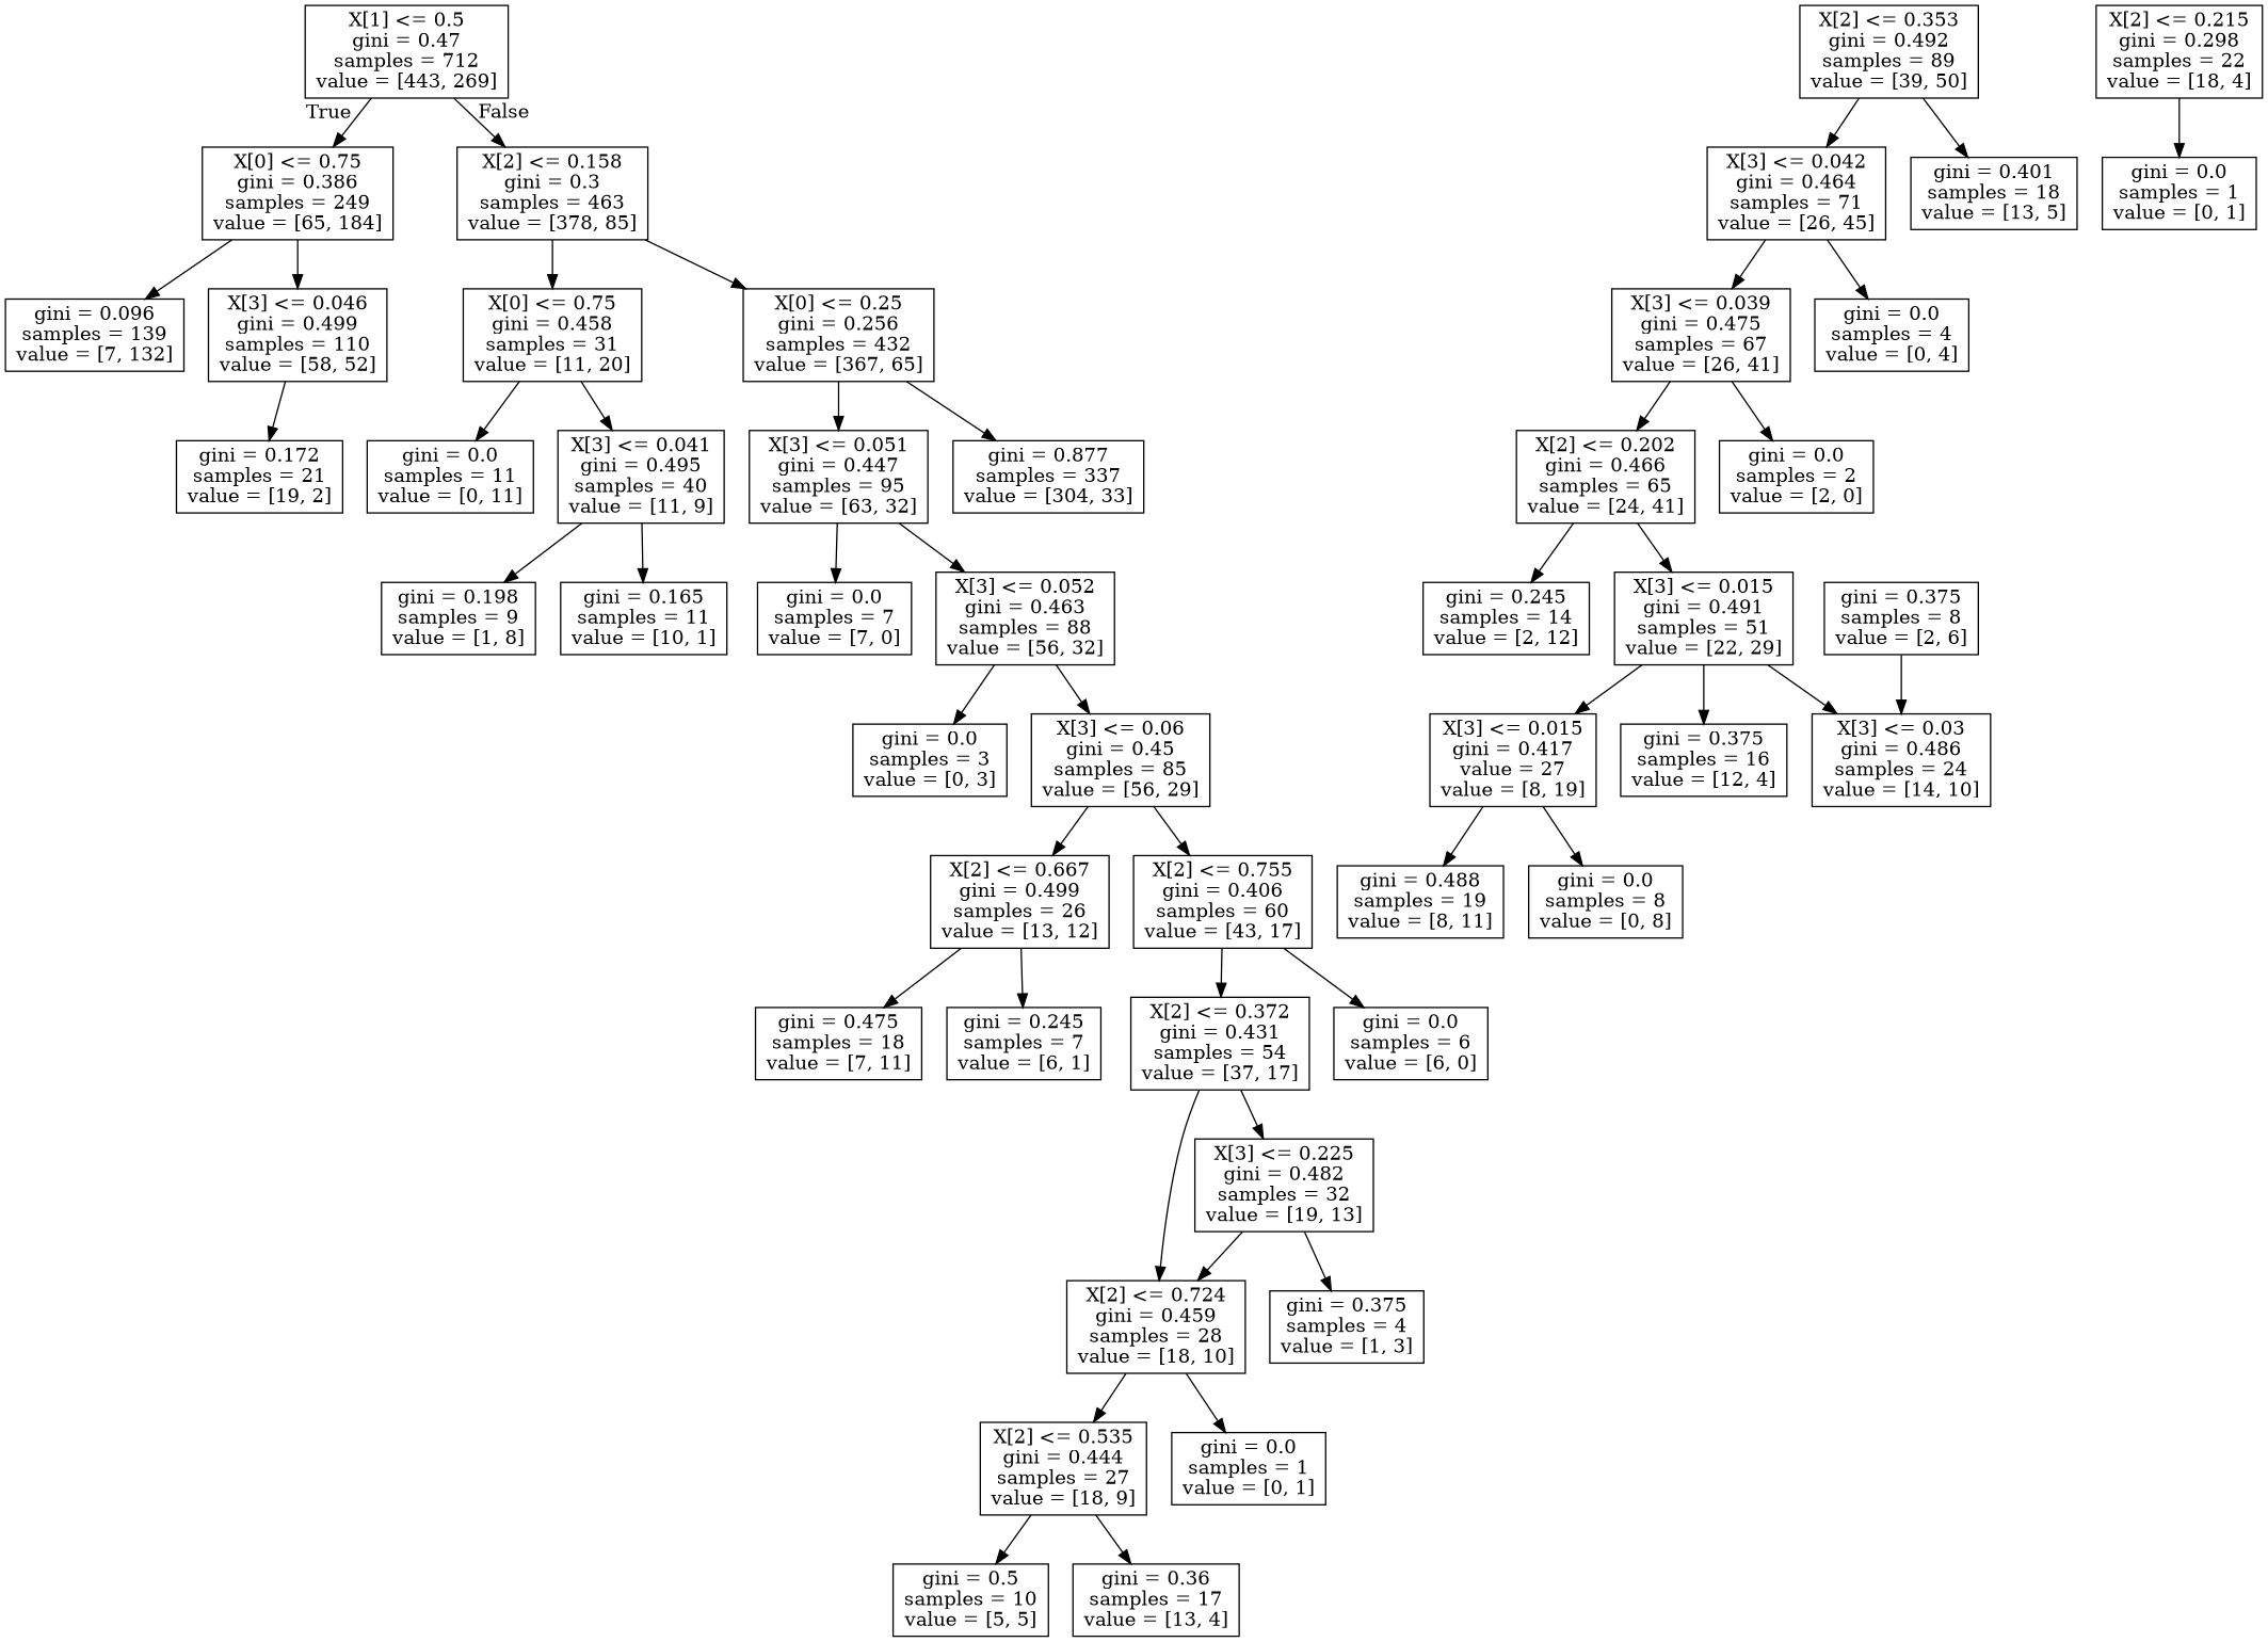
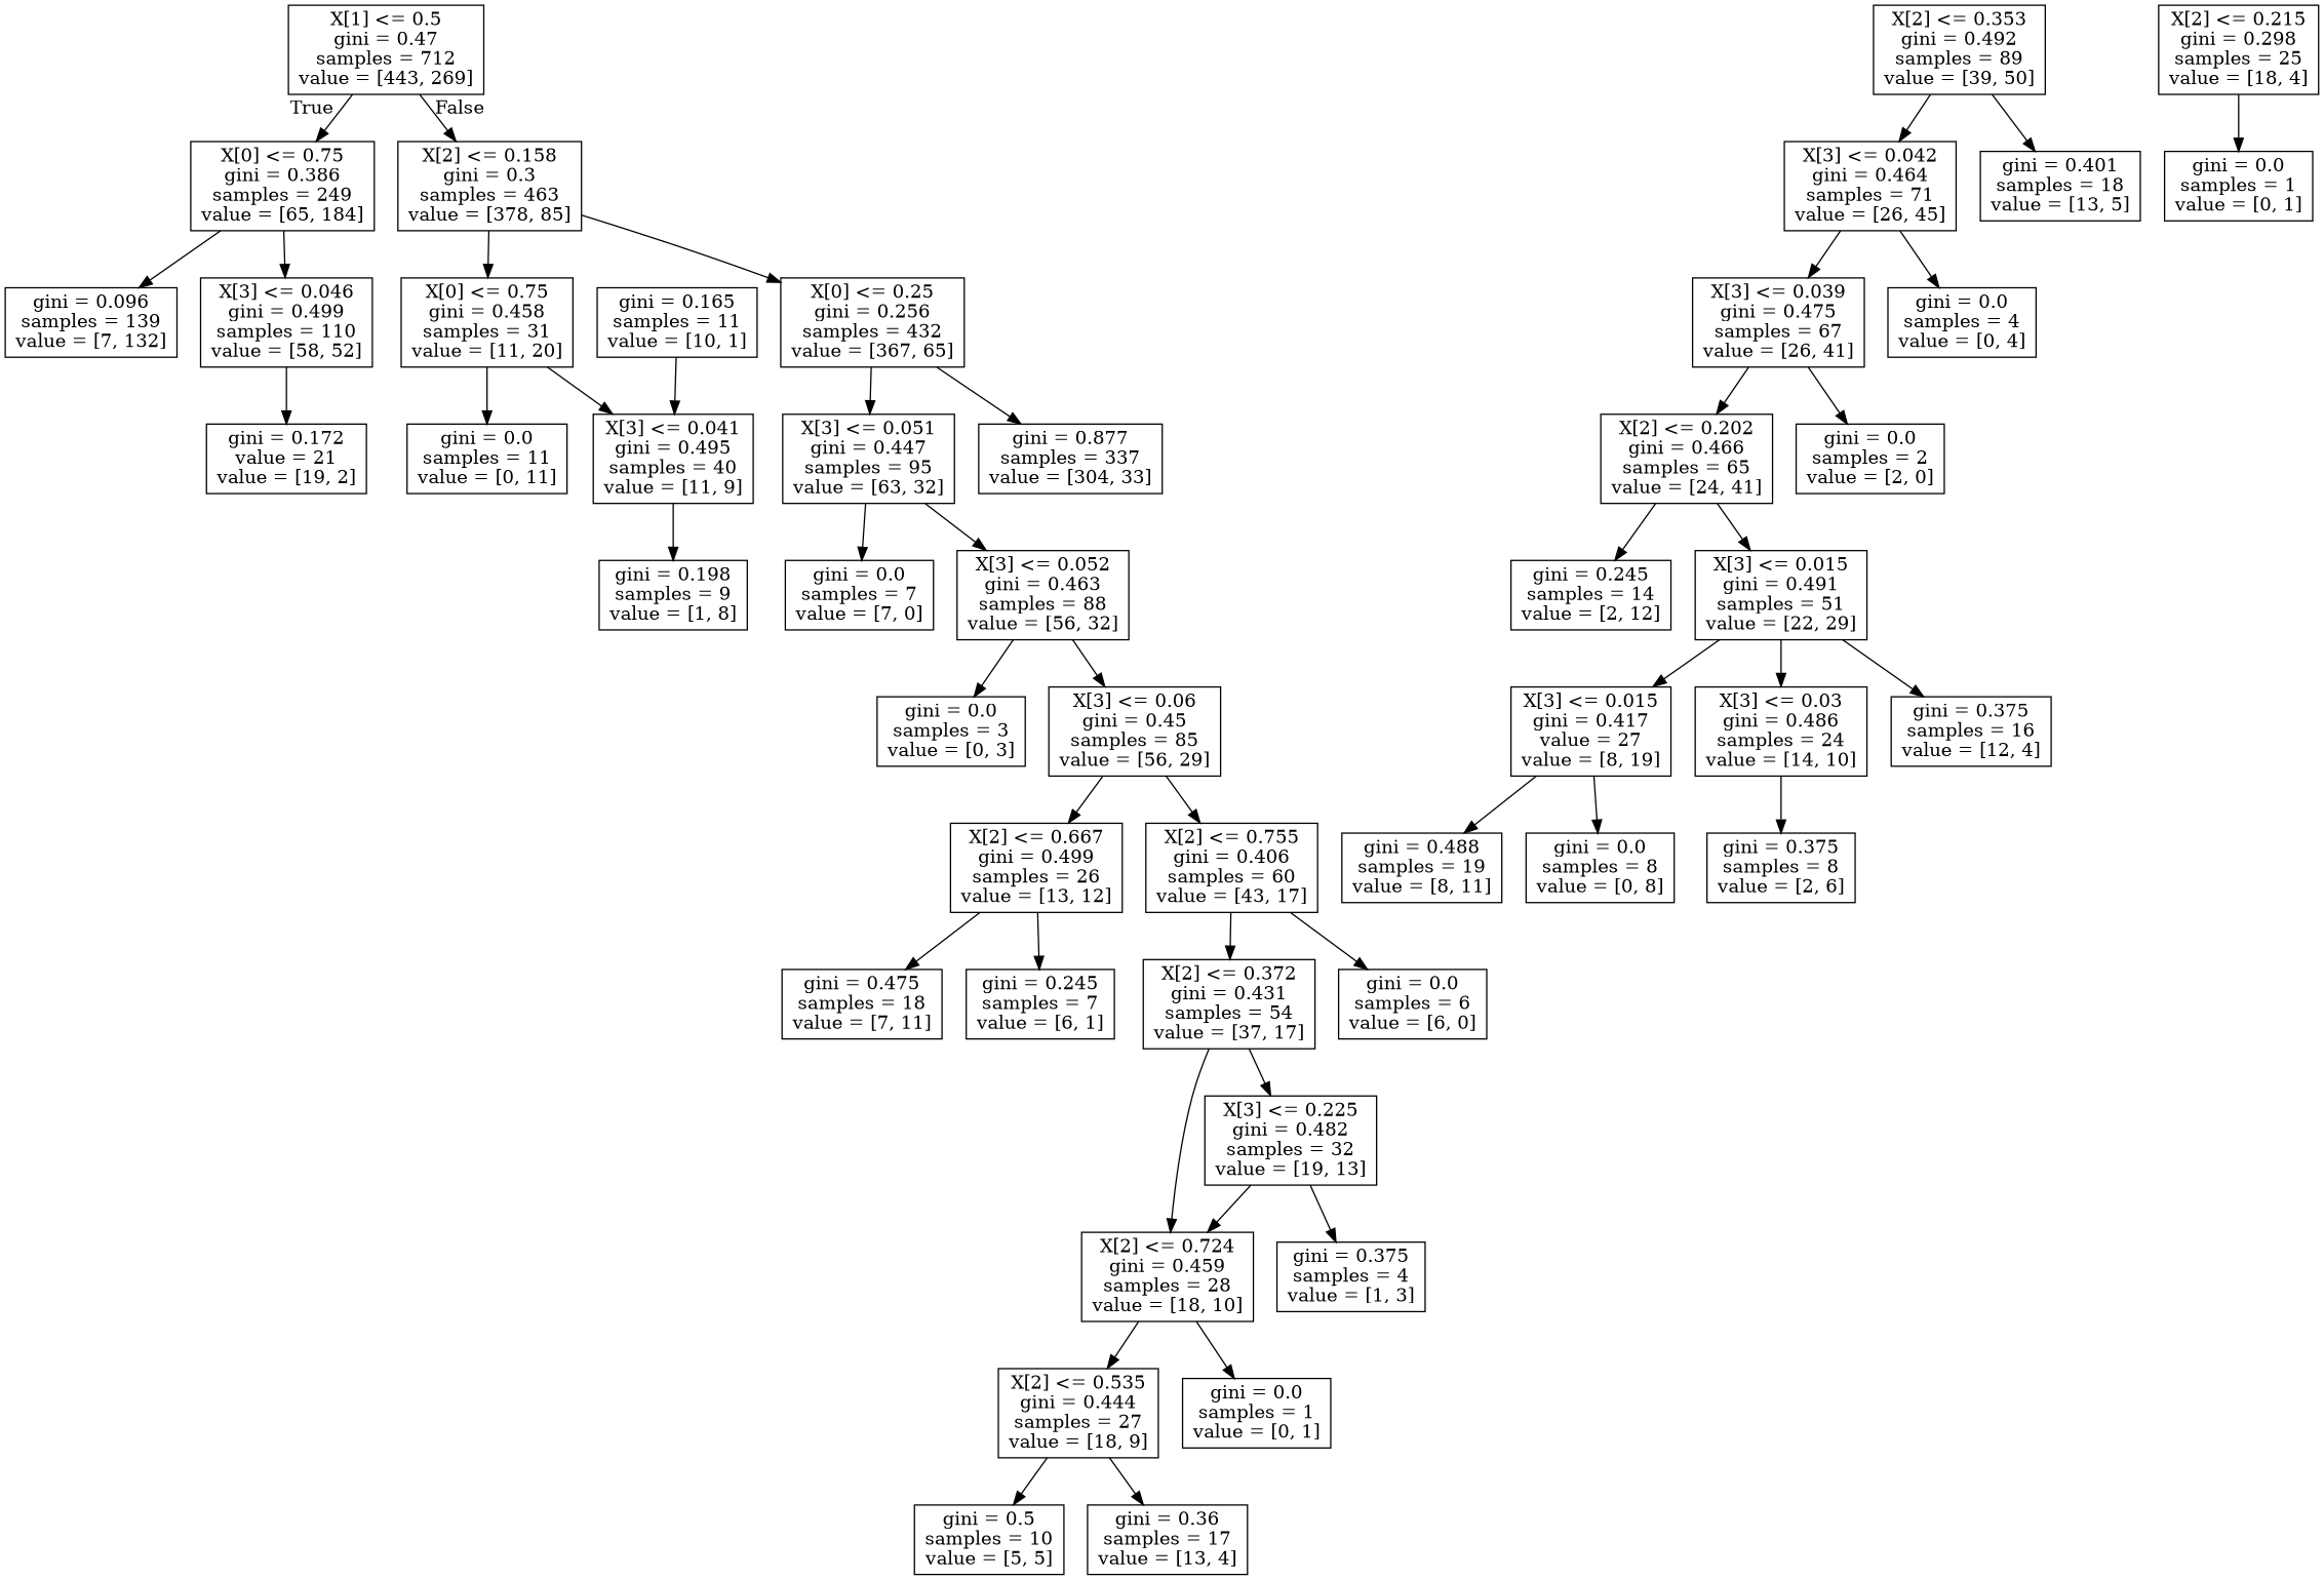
  digraph {
    node [shape=box]
    n1 [label="X[1] <= 0.5\ngini = 0.47\nsamples = 712\nvalue = [443, 269]"]
    n2 [label="X[0] <= 0.75\ngini = 0.386\nsamples = 249\nvalue = [65, 184]"]
    n3 [label="X[2] <= 0.158\ngini = 0.3\nsamples = 463\nvalue = [378, 85]"]
    n4 [label="gini = 0.096\nsamples = 139\nvalue = [7, 132]"]
    n5 [label="X[3] <= 0.046\ngini = 0.499\nsamples = 110\nvalue = [58, 52]"]
    n6 [label="X[0] <= 0.75\ngini = 0.458\nsamples = 31\nvalue = [11, 20]"]
    n7 [label="X[0] <= 0.25\ngini = 0.256\nsamples = 432\nvalue = [367, 65]"]
-   n8 [label="gini = 0.172\nsamples = 21\nvalue = [19, 2]"]
+   n8 [label="gini = 0.172\nvalue = 21\nvalue = [19, 2]"]
    n9 [label="X[2] <= 0.353\ngini = 0.492\nsamples = 89\nvalue = [39, 50]"]
    n10 [label="X[3] <= 0.042\ngini = 0.464\nsamples = 71\nvalue = [26, 45]"]
    n11 [label="gini = 0.401\nsamples = 18\nvalue = [13, 5]"]
    n12 [label="X[3] <= 0.039\ngini = 0.475\nsamples = 67\nvalue = [26, 41]"]
    n13 [label="gini = 0.0\nsamples = 4\nvalue = [0, 4]"]
    n14 [label="X[2] <= 0.202\ngini = 0.466\nsamples = 65\nvalue = [24, 41]"]
    n15 [label="gini = 0.0\nsamples = 2\nvalue = [2, 0]"]
    n16 [label="gini = 0.245\nsamples = 14\nvalue = [2, 12]"]
    n17 [label="X[3] <= 0.015\ngini = 0.491\nsamples = 51\nvalue = [22, 29]"]
    n18 [label="X[3] <= 0.015\ngini = 0.417\nvalue = 27\nvalue = [8, 19]"]
    n19 [label="X[3] <= 0.03\ngini = 0.486\nsamples = 24\nvalue = [14, 10]"]
    n20 [label="gini = 0.375\nsamples = 16\nvalue = [12, 4]"]
    n21 [label="gini = 0.488\nsamples = 19\nvalue = [8, 11]"]
    n22 [label="gini = 0.0\nsamples = 8\nvalue = [0, 8]"]
    n23 [label="gini = 0.375\nsamples = 8\nvalue = [2, 6]"]
    n24 [label="gini = 0.0\nsamples = 11\nvalue = [0, 11]"]
    n25 [label="X[3] <= 0.041\ngini = 0.495\nsamples = 40\nvalue = [11, 9]"]
    n26 [label="X[3] <= 0.051\ngini = 0.447\nsamples = 95\nvalue = [63, 32]"]
    n27 [label="gini = 0.877\nsamples = 337\nvalue = [304, 33]"]
    n28 [label="gini = 0.198\nsamples = 9\nvalue = [1, 8]"]
    n29 [label="gini = 0.165\nsamples = 11\nvalue = [10, 1]"]
    n30 [label="gini = 0.0\nsamples = 7\nvalue = [7, 0]"]
    n31 [label="X[3] <= 0.052\ngini = 0.463\nsamples = 88\nvalue = [56, 32]"]
    n32 [label="gini = 0.0\nsamples = 3\nvalue = [0, 3]"]
    n33 [label="X[3] <= 0.06\ngini = 0.45\nsamples = 85\nvalue = [56, 29]"]
    n34 [label="X[2] <= 0.667\ngini = 0.499\nsamples = 26\nvalue = [13, 12]"]
    n35 [label="X[2] <= 0.755\ngini = 0.406\nsamples = 60\nvalue = [43, 17]"]
    n36 [label="gini = 0.475\nsamples = 18\nvalue = [7, 11]"]
    n37 [label="gini = 0.245\nsamples = 7\nvalue = [6, 1]"]
    n38 [label="X[2] <= 0.372\ngini = 0.431\nsamples = 54\nvalue = [37, 17]"]
    n39 [label="gini = 0.0\nsamples = 6\nvalue = [6, 0]"]
    n40 [label="X[3] <= 0.225\ngini = 0.482\nsamples = 32\nvalue = [19, 13]"]
    n41 [label="X[2] <= 0.724\ngini = 0.459\nsamples = 28\nvalue = [18, 10]"]
-   n42 [label="X[2] <= 0.215\ngini = 0.298\nsamples = 22\nvalue = [18, 4]"]
+   n42 [label="X[2] <= 0.215\ngini = 0.298\nsamples = 25\nvalue = [18, 4]"]
    n43 [label="gini = 0.0\nsamples = 1\nvalue = [0, 1]"]
    n44 [label="gini = 0.375\nsamples = 4\nvalue = [1, 3]"]
    n45 [label="X[2] <= 0.535\ngini = 0.444\nsamples = 27\nvalue = [18, 9]"]
    n46 [label="gini = 0.0\nsamples = 1\nvalue = [0, 1]"]
    n47 [label="gini = 0.5\nsamples = 10\nvalue = [5, 5]"]
    n48 [label="gini = 0.36\nsamples = 17\nvalue = [13, 4]"]
    n1 -> n2 [headlabel=True labelangle=45 labeldistance=2.5]
    n1 -> n3 [headlabel=False labelangle=-45 labeldistance=2.5]
    n2 -> n4
    n2 -> n5
    n3 -> n6
    n3 -> n7
    n5 -> n8
    n6 -> n24
    n6 -> n25
    n7 -> n26
    n7 -> n27
    n9 -> n10
    n9 -> n11
    n10 -> n12
    n10 -> n13
    n12 -> n14
    n12 -> n15
    n14 -> n16
    n14 -> n17
    n17 -> n18
    n17 -> n19
    n17 -> n20
    n18 -> n21
    n18 -> n22
-   n23 -> n19
+   n19 -> n23
    n25 -> n28
-   n25 -> n29
+   n29 -> n25
    n26 -> n30
    n26 -> n31
    n31 -> n32
    n31 -> n33
    n33 -> n34
    n33 -> n35
    n34 -> n36
    n34 -> n37
    n35 -> n38
    n35 -> n39
    n38 -> n40
    n38 -> n41
    n40 -> n41
    n40 -> n44
    n41 -> n45
    n41 -> n46
    n42 -> n43
    n45 -> n47
    n45 -> n48
  }
